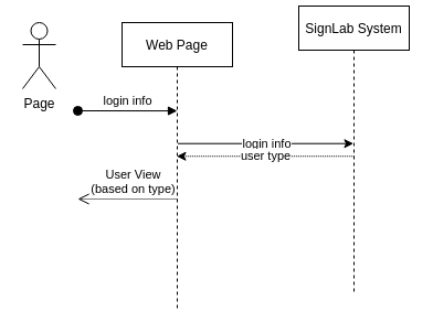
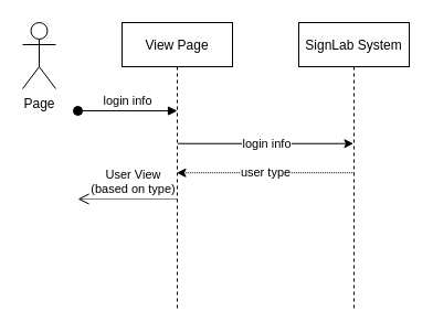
  <mxCell id="0" />
  <mxCell id="1" parent="0" />
- <mxCell id="2" value="Web Page" style="shape=umlLifeline;perimeter=lifelinePerimeter;container=1;collapsible=0;recursiveResize=0;rounded=0;shadow=0;strokeWidth=1;" parent="1" vertex="1"><mxGeometry x="110" y="20" width="100" height="260" as="geometry" /></mxCell>
- <mxCell id="3" value="SignLab System" style="shape=umlLifeline;perimeter=lifelinePerimeter;container=1;collapsible=0;recursiveResize=0;rounded=0;shadow=0;strokeWidth=1;" parent="1" vertex="1"><mxGeometry x="270" y="5" width="100" height="260" as="geometry" /></mxCell>
+ <mxCell id="2" value="View Page" style="shape=umlLifeline;perimeter=lifelinePerimeter;container=1;collapsible=0;recursiveResize=0;rounded=0;shadow=0;strokeWidth=1;" parent="1" vertex="1"><mxGeometry x="110" y="20" width="100" height="260" as="geometry" /></mxCell>
+ <mxCell id="3" value="SignLab System" style="shape=umlLifeline;perimeter=lifelinePerimeter;container=1;collapsible=0;recursiveResize=0;rounded=0;shadow=0;strokeWidth=1;" parent="1" vertex="1"><mxGeometry x="270" y="20" width="100" height="260" as="geometry" /></mxCell>
  <mxCell id="4" value="Page" style="shape=umlActor;verticalLabelPosition=bottom;verticalAlign=top;html=1;outlineConnect=0;" vertex="1" parent="1"><mxGeometry x="20" y="20" width="30" height="60" as="geometry" /></mxCell>
  <mxCell id="5" value="login info" style="html=1;verticalAlign=bottom;startArrow=oval;startFill=1;endArrow=block;startSize=8;rounded=0;entryX=0.5;entryY=0.308;entryDx=0;entryDy=0;entryPerimeter=0;" edge="1" parent="1" target="2"><mxGeometry width="60" relative="1" as="geometry"><mxPoint x="70" y="100" as="sourcePoint" /><mxPoint x="130" y="100" as="targetPoint" /></mxGeometry></mxCell>
  <mxCell id="6" value="login info" style="endArrow=classic;html=1;rounded=0;exitX=0.505;exitY=0.422;exitDx=0;exitDy=0;exitPerimeter=0;" edge="1" parent="1" source="2" target="3"><mxGeometry width="50" height="50" relative="1" as="geometry"><mxPoint x="200" y="180" as="sourcePoint" /><mxPoint x="250" y="130" as="targetPoint" /></mxGeometry></mxCell>
  <mxCell id="7" value="user type" style="endArrow=classic;html=1;rounded=0;exitX=0.503;exitY=0.524;exitDx=0;exitDy=0;exitPerimeter=0;dashed=1;dashPattern=1 1;" edge="1" parent="1" source="3" target="2"><mxGeometry width="50" height="50" relative="1" as="geometry"><mxPoint x="170.5" y="139.72" as="sourcePoint" /><mxPoint x="329.5" y="139.72" as="targetPoint" /></mxGeometry></mxCell>
  <mxCell id="8" value="User View&lt;br&gt;(based on type)" style="html=1;verticalAlign=bottom;endArrow=open;dashed=1;endSize=8;rounded=0;dashPattern=1 1;" edge="1" parent="1"><mxGeometry x="-0.111" relative="1" as="geometry"><mxPoint x="160" y="180" as="sourcePoint" /><mxPoint x="70" y="180" as="targetPoint" /><mxPoint as="offset" /></mxGeometry></mxCell>
